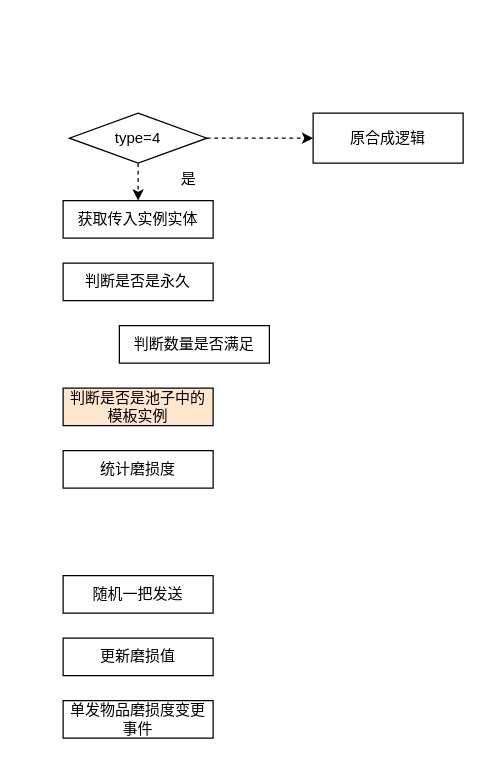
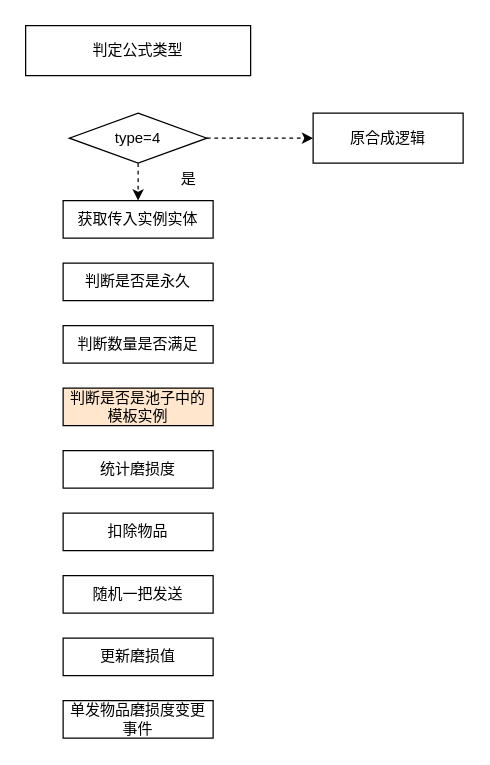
  <mxCell id="0" />
  <mxCell id="1" parent="0" />
+ <mxCell id="2" value="判定公式类型" style="rounded=0;whiteSpace=wrap;html=1;" vertex="1" parent="1"><mxGeometry x="20" y="20" width="180" height="40" as="geometry" /></mxCell>
  <mxCell id="3" style="edgeStyle=orthogonalEdgeStyle;rounded=0;orthogonalLoop=1;jettySize=auto;html=1;exitX=1;exitY=0.5;exitDx=0;exitDy=0;dashed=1;" edge="1" parent="1" source="5" target="6"><mxGeometry relative="1" as="geometry" /></mxCell>
  <mxCell id="4" style="edgeStyle=orthogonalEdgeStyle;rounded=0;orthogonalLoop=1;jettySize=auto;html=1;exitX=0.5;exitY=1;exitDx=0;exitDy=0;entryX=0.5;entryY=0;entryDx=0;entryDy=0;dashed=1;" edge="1" parent="1" source="5" target="7"><mxGeometry relative="1" as="geometry" /></mxCell>
  <mxCell id="5" value="type=4" style="rhombus;whiteSpace=wrap;html=1;" vertex="1" parent="1"><mxGeometry x="55" y="90" width="110" height="40" as="geometry" /></mxCell>
  <mxCell id="6" value="原合成逻辑" style="rounded=0;whiteSpace=wrap;html=1;" vertex="1" parent="1"><mxGeometry x="250" y="90" width="120" height="40" as="geometry" /></mxCell>
  <mxCell id="7" value="获取传入实例实体" style="rounded=0;whiteSpace=wrap;html=1;" vertex="1" parent="1"><mxGeometry x="50" y="160" width="120" height="30" as="geometry" /></mxCell>
  <mxCell id="8" value="判断是否是永久" style="rounded=0;whiteSpace=wrap;html=1;" vertex="1" parent="1"><mxGeometry x="50" y="210" width="120" height="30" as="geometry" /></mxCell>
- <mxCell id="9" value="判断数量是否满足" style="rounded=0;whiteSpace=wrap;html=1;" vertex="1" parent="1"><mxGeometry x="95" y="260" width="120" height="30" as="geometry" /></mxCell>
+ <mxCell id="9" value="判断数量是否满足" style="rounded=0;whiteSpace=wrap;html=1;" vertex="1" parent="1"><mxGeometry x="50" y="260" width="120" height="30" as="geometry" /></mxCell>
  <mxCell id="10" value="判断是否是池子中的模板实例" style="rounded=0;whiteSpace=wrap;html=1;fillColor=#ffe6cc;" vertex="1" parent="1"><mxGeometry x="50" y="310" width="120" height="30" as="geometry" /></mxCell>
  <mxCell id="11" value="统计磨损度" style="rounded=0;whiteSpace=wrap;html=1;" vertex="1" parent="1"><mxGeometry x="50" y="360" width="120" height="30" as="geometry" /></mxCell>
+ <mxCell id="12" value="扣除物品" style="rounded=0;whiteSpace=wrap;html=1;" vertex="1" parent="1"><mxGeometry x="50" y="410" width="120" height="30" as="geometry" /></mxCell>
  <mxCell id="13" value="随机一把发送" style="rounded=0;whiteSpace=wrap;html=1;" vertex="1" parent="1"><mxGeometry x="50" y="460" width="120" height="30" as="geometry" /></mxCell>
  <mxCell id="14" value="更新磨损值" style="rounded=0;whiteSpace=wrap;html=1;" vertex="1" parent="1"><mxGeometry x="50" y="510" width="120" height="30" as="geometry" /></mxCell>
  <mxCell id="15" value="单发物品磨损度变更事件" style="rounded=0;whiteSpace=wrap;html=1;" vertex="1" parent="1"><mxGeometry x="50" y="560" width="120" height="30" as="geometry" /></mxCell>
  <mxCell id="16" value="是" style="text;html=1;align=center;verticalAlign=middle;resizable=0;points=[];autosize=1;strokeColor=none;fillColor=none;" vertex="1" parent="1"><mxGeometry x="130" y="128" width="40" height="30" as="geometry" /></mxCell>
